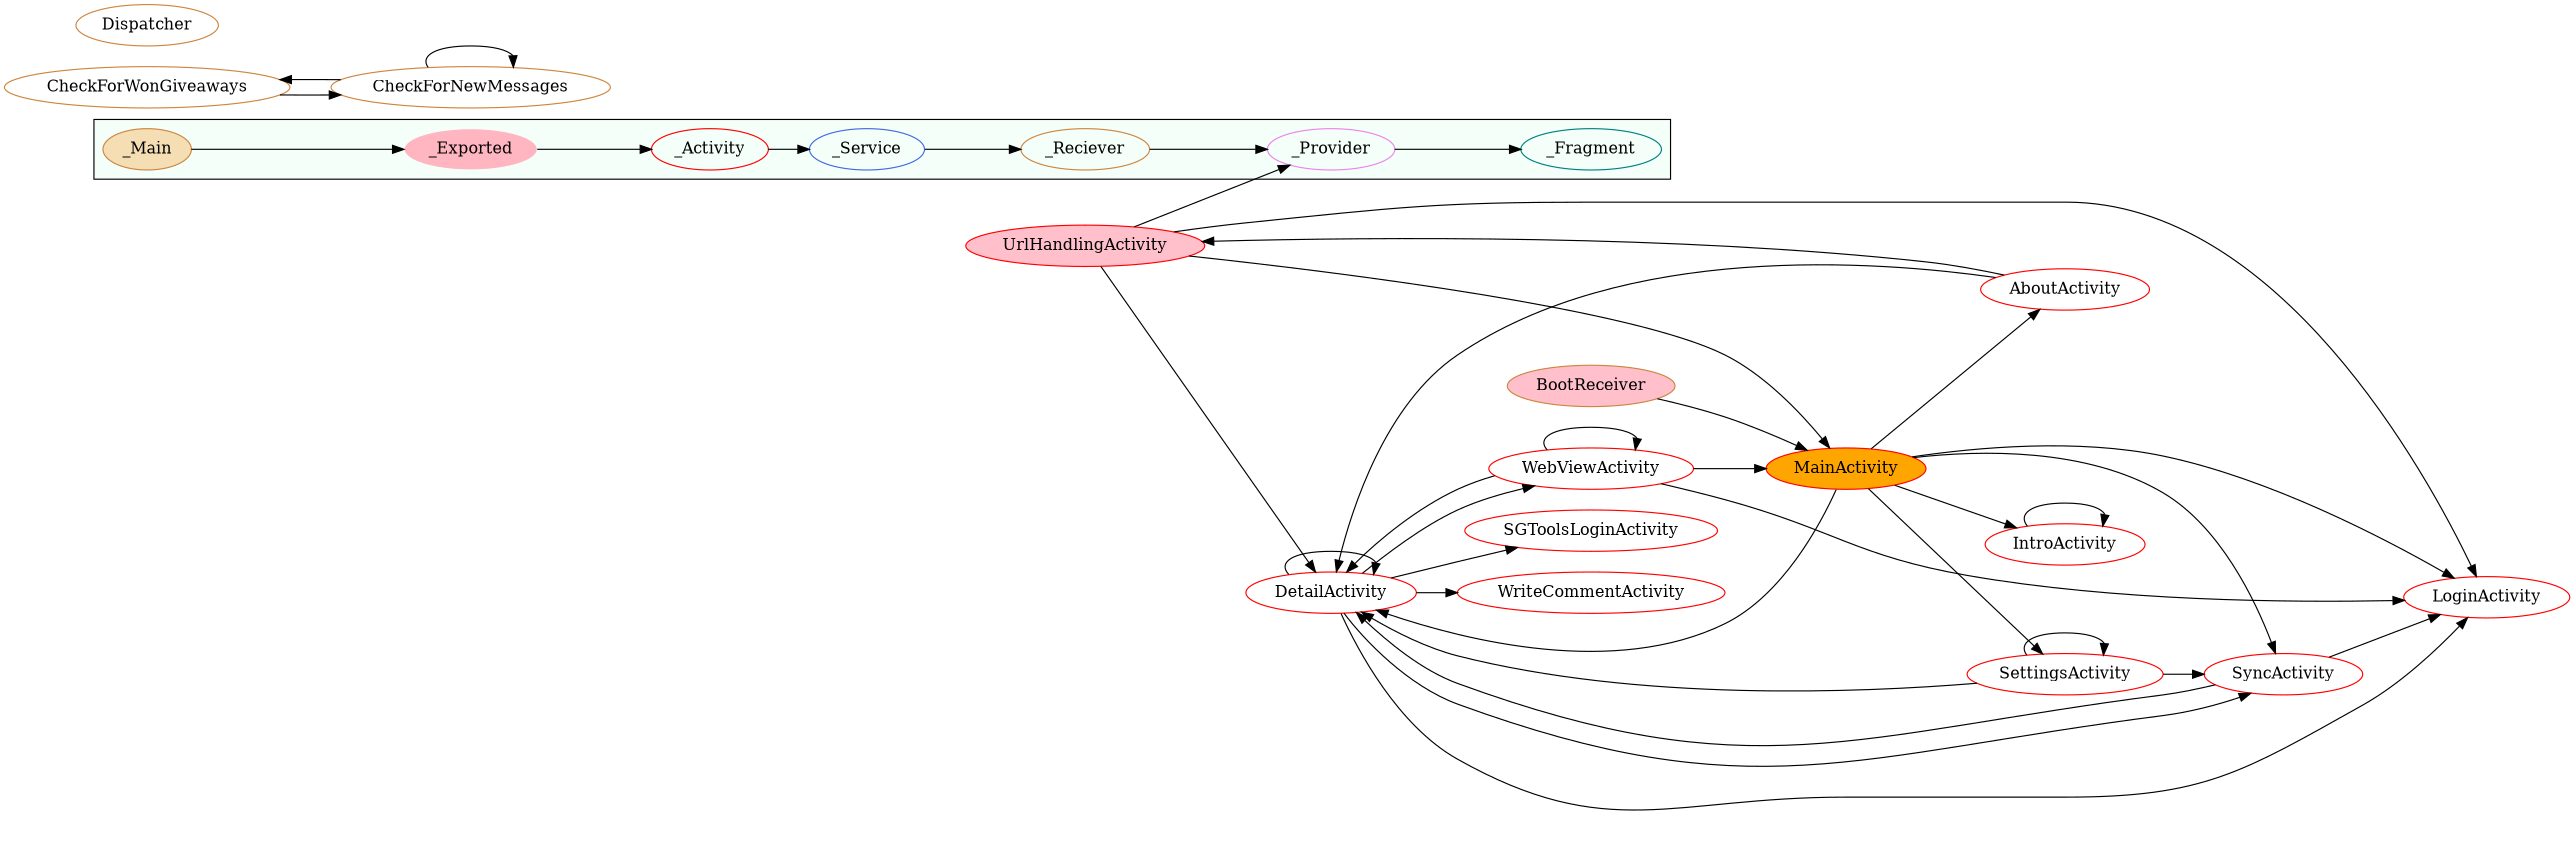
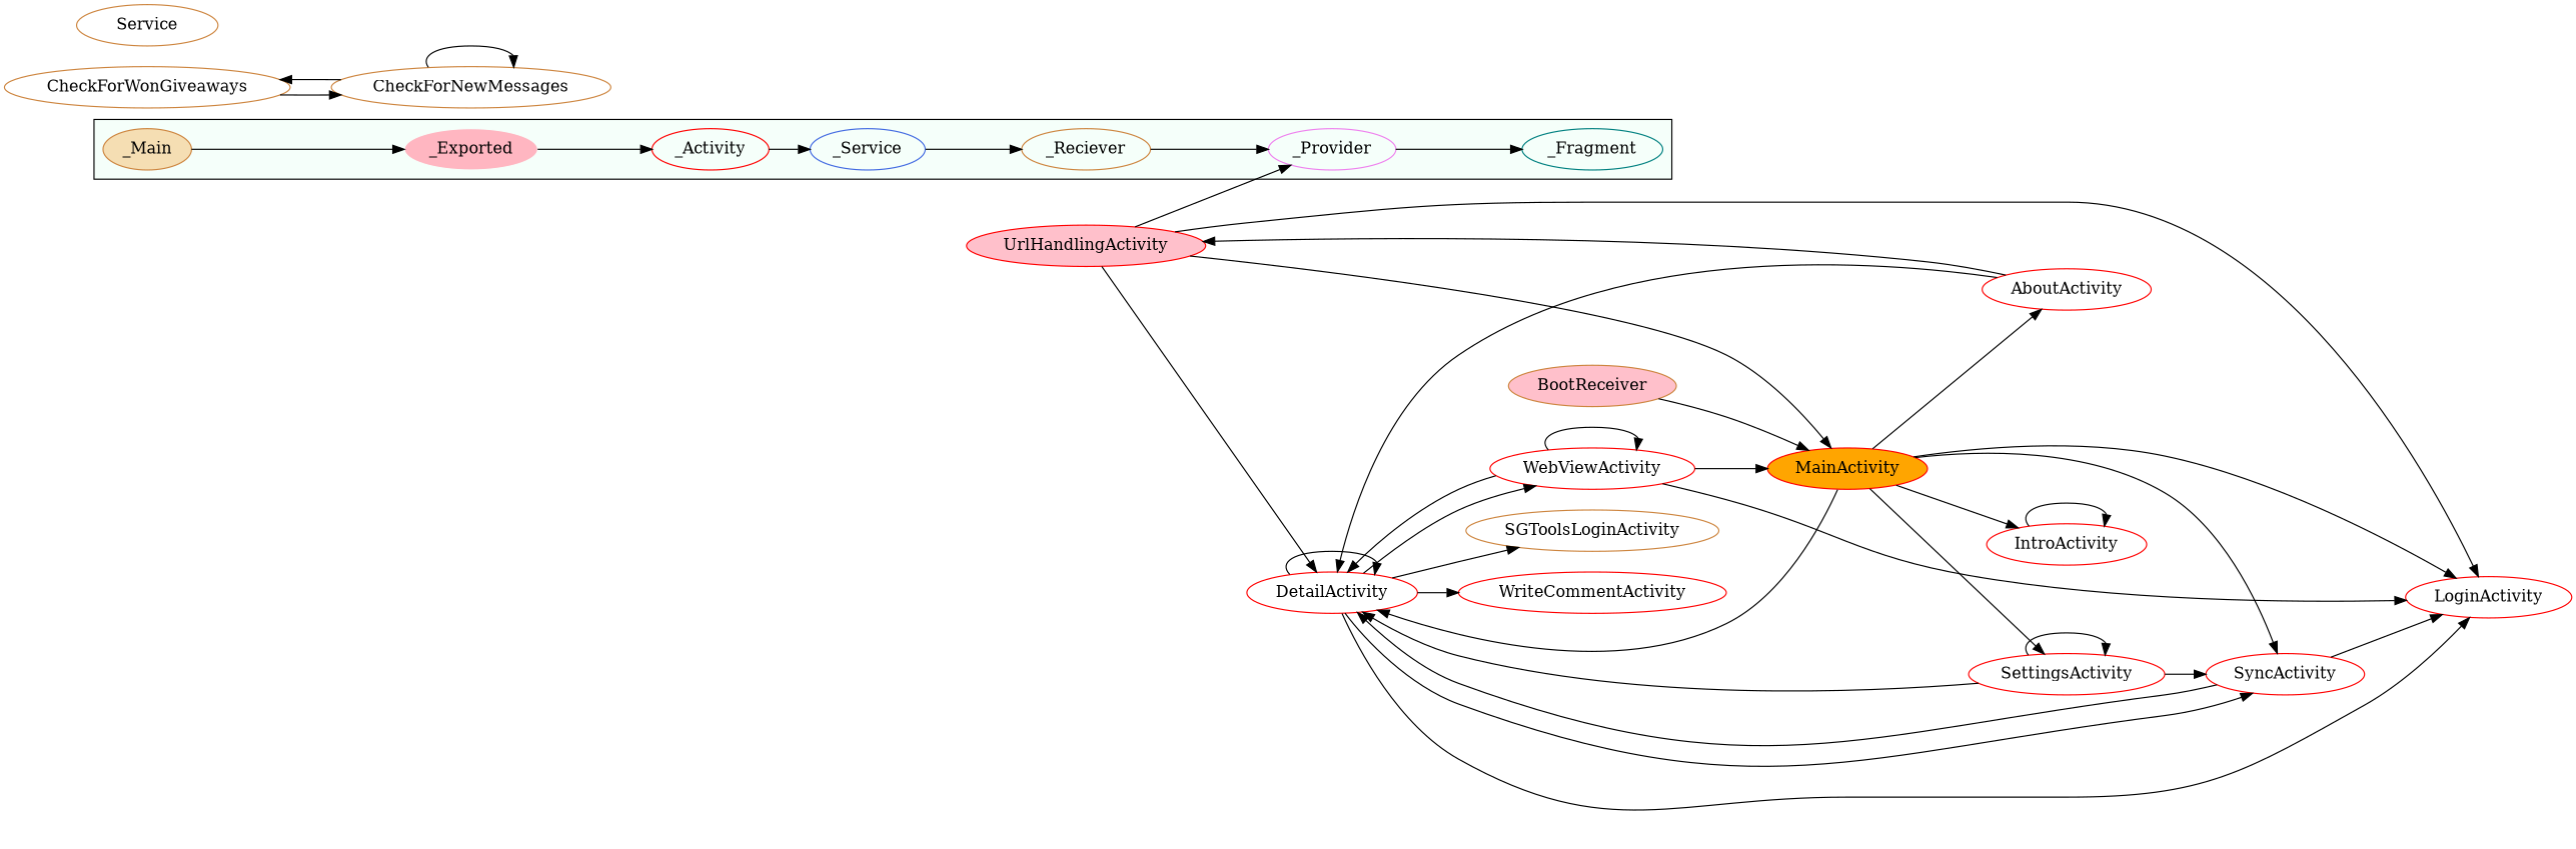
  digraph {
    rankdir=LR
    node [color=red]
    _Activity
    _Service [color=royalblue]
    _Reciever [color=peru]
    _Provider [color=violet]
    _Fragment [color=teal]
    _Main [color=peru fillcolor=wheat style=filled]
    _Exported [color=mintcream fillcolor=lightpink style=filled]
    DetailActivity
    LoginActivity
    WebViewActivity
-   SGToolsLoginActivity
+   SGToolsLoginActivity [color=peru]
    WriteCommentActivity
    SyncActivity
    MainActivity [fillcolor=orange style=filled]
    AboutActivity
    SettingsActivity
    IntroActivity
    UrlHandlingActivity [fillcolor=pink style=filled]
    BootReceiver [color=peru fillcolor=pink style=filled]
    CheckForWonGiveaways [color=peru]
    CheckForNewMessages [color=peru]
-   Dispatcher [color=peru]
+   Dispatcher [color=peru label=Service]
    subgraph cluster_1 {
      bgcolor=mintcream
      _Activity
      _Service
      _Reciever
      _Provider
      _Fragment
      _Main
      _Exported
    }
    _Activity -> _Service
    _Service -> _Reciever
    _Reciever -> _Provider
    _Provider -> _Fragment
    _Main -> _Exported
    _Exported -> _Activity
    DetailActivity -> DetailActivity
    DetailActivity -> LoginActivity
    DetailActivity -> WebViewActivity
    DetailActivity -> SGToolsLoginActivity
    DetailActivity -> WriteCommentActivity
    DetailActivity -> SyncActivity
    WebViewActivity -> DetailActivity
    WebViewActivity -> LoginActivity
    WebViewActivity -> WebViewActivity
    WebViewActivity -> MainActivity
    SyncActivity -> DetailActivity
    SyncActivity -> LoginActivity
    MainActivity -> DetailActivity
    MainActivity -> LoginActivity
    MainActivity -> SyncActivity
    MainActivity -> AboutActivity
    MainActivity -> SettingsActivity
    MainActivity -> IntroActivity
    AboutActivity -> DetailActivity
    AboutActivity -> UrlHandlingActivity
    SettingsActivity -> DetailActivity
    SettingsActivity -> SyncActivity
    SettingsActivity -> SettingsActivity
    IntroActivity -> IntroActivity
    UrlHandlingActivity -> _Provider
    UrlHandlingActivity -> DetailActivity
    UrlHandlingActivity -> LoginActivity
    UrlHandlingActivity -> MainActivity
    BootReceiver -> MainActivity
    CheckForWonGiveaways -> CheckForNewMessages
    CheckForNewMessages -> CheckForWonGiveaways
    CheckForNewMessages -> CheckForNewMessages
  }
